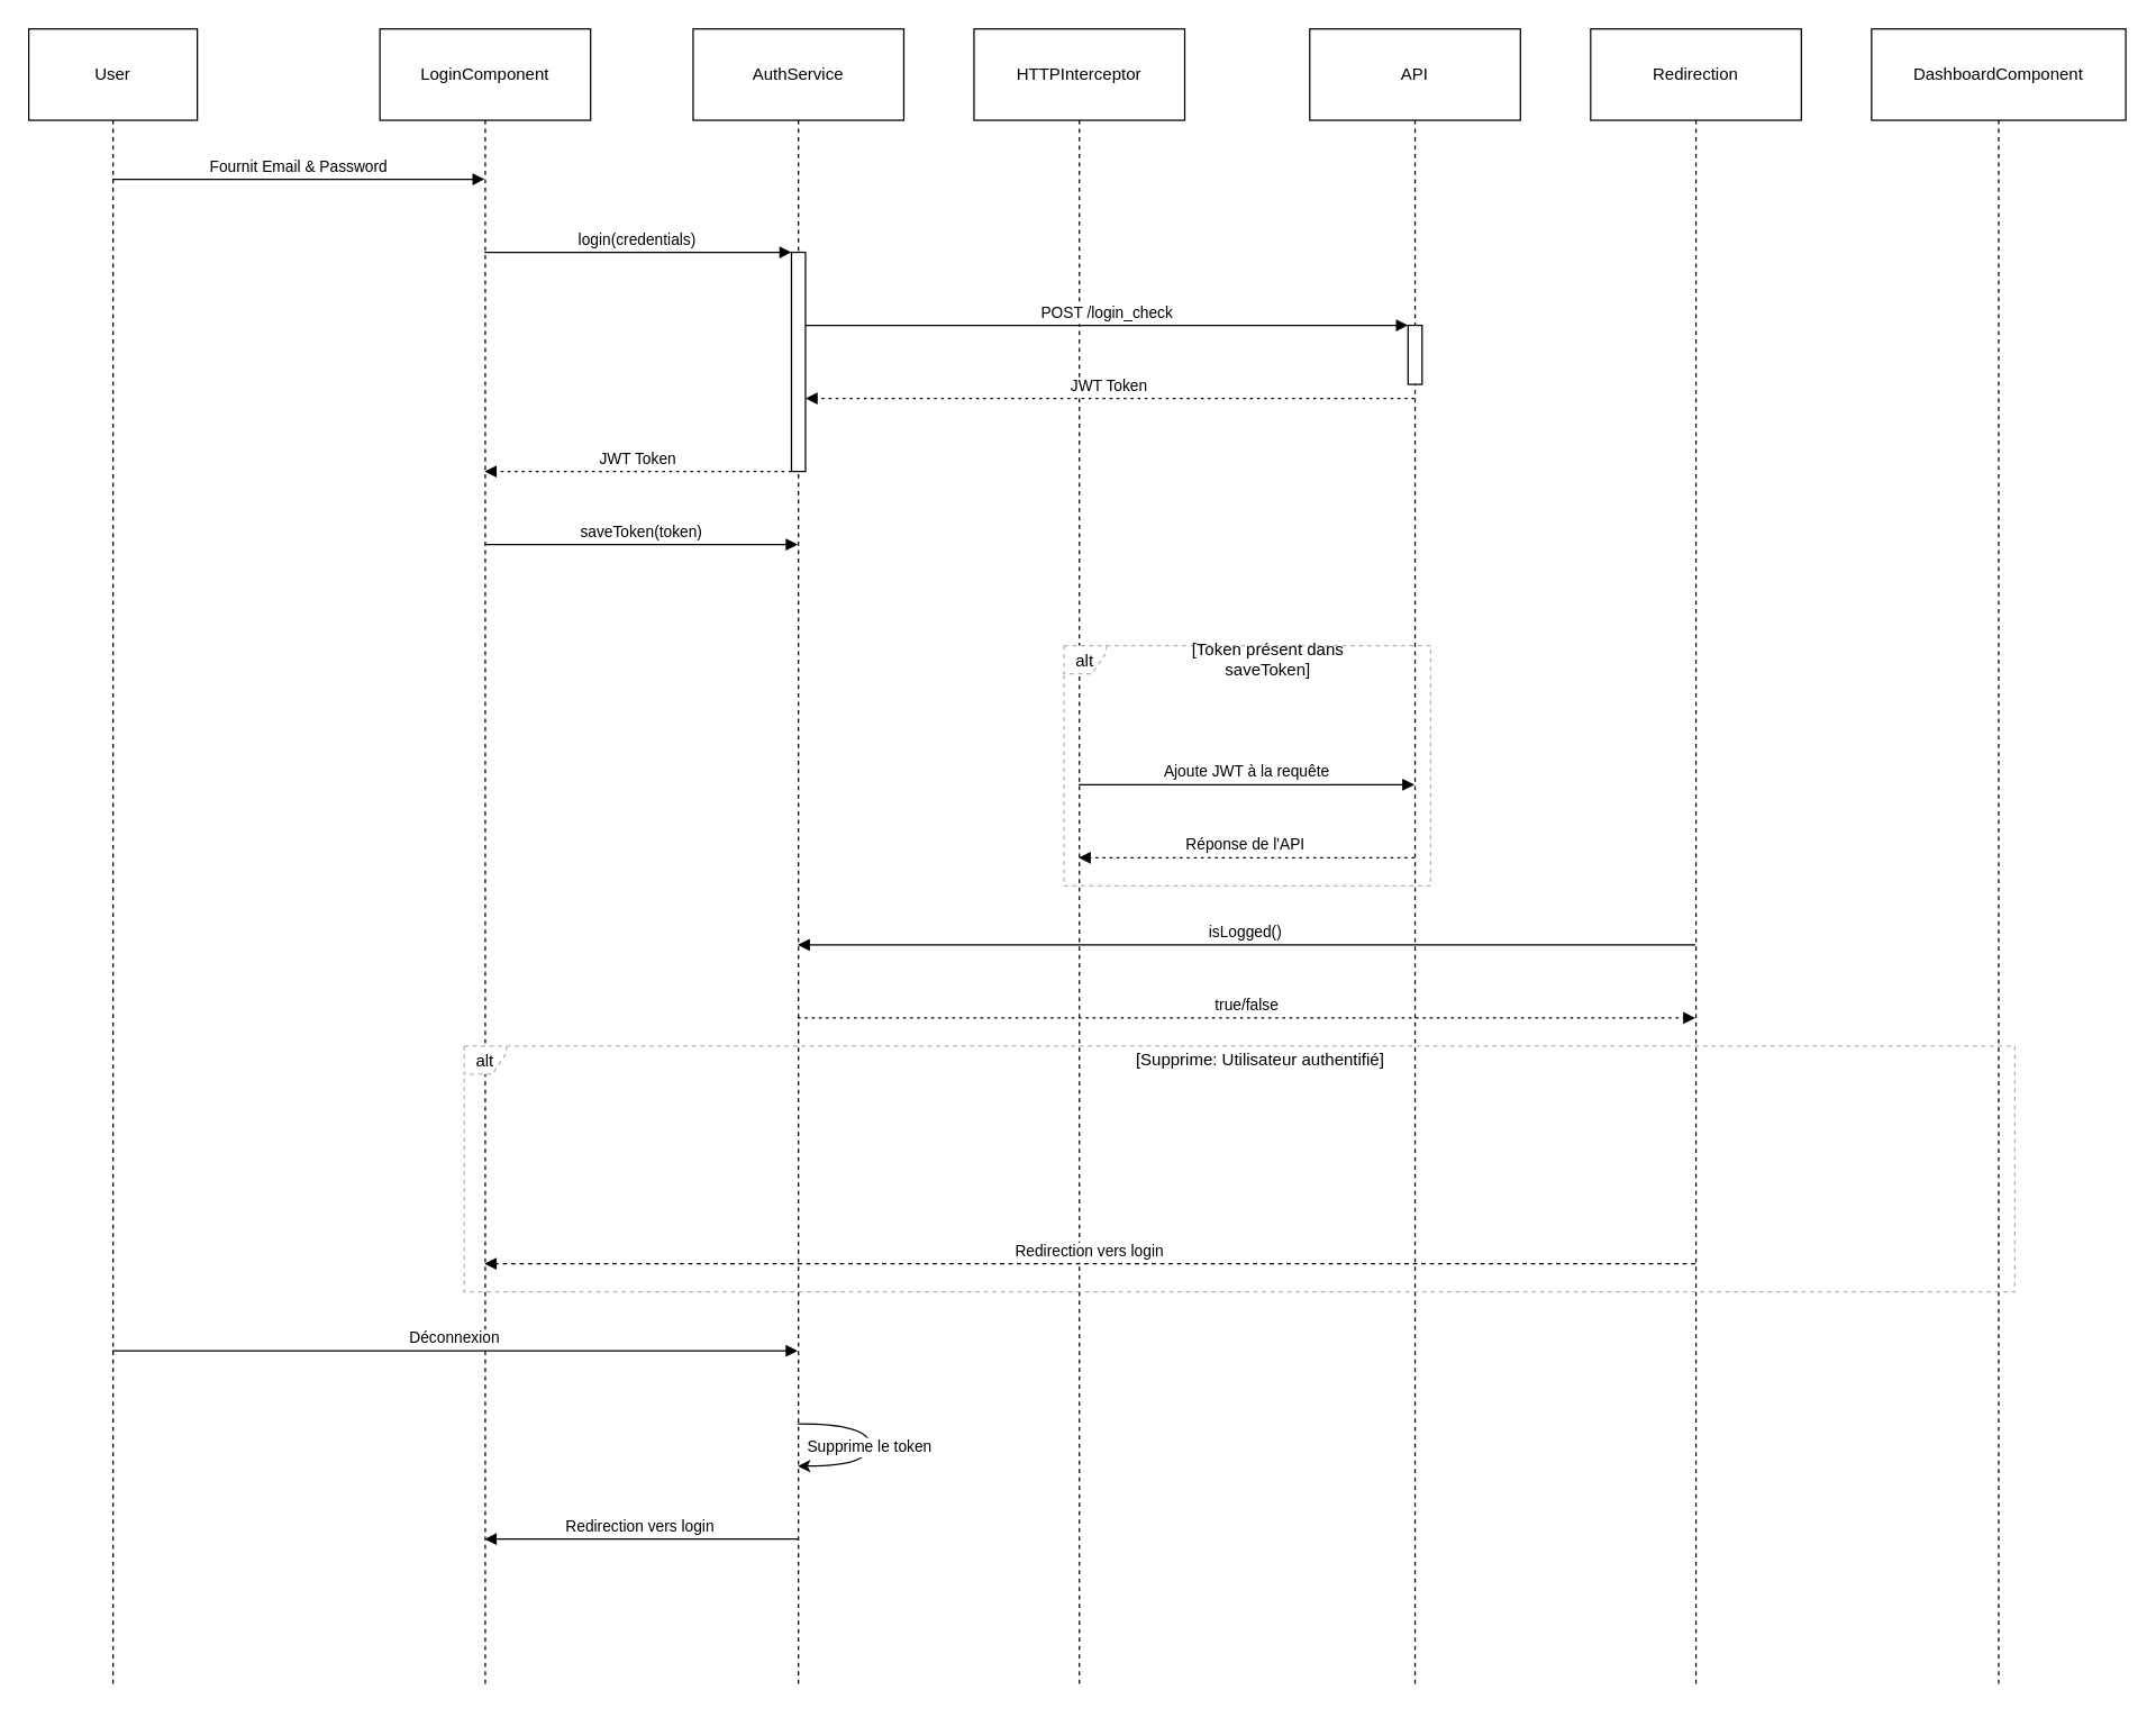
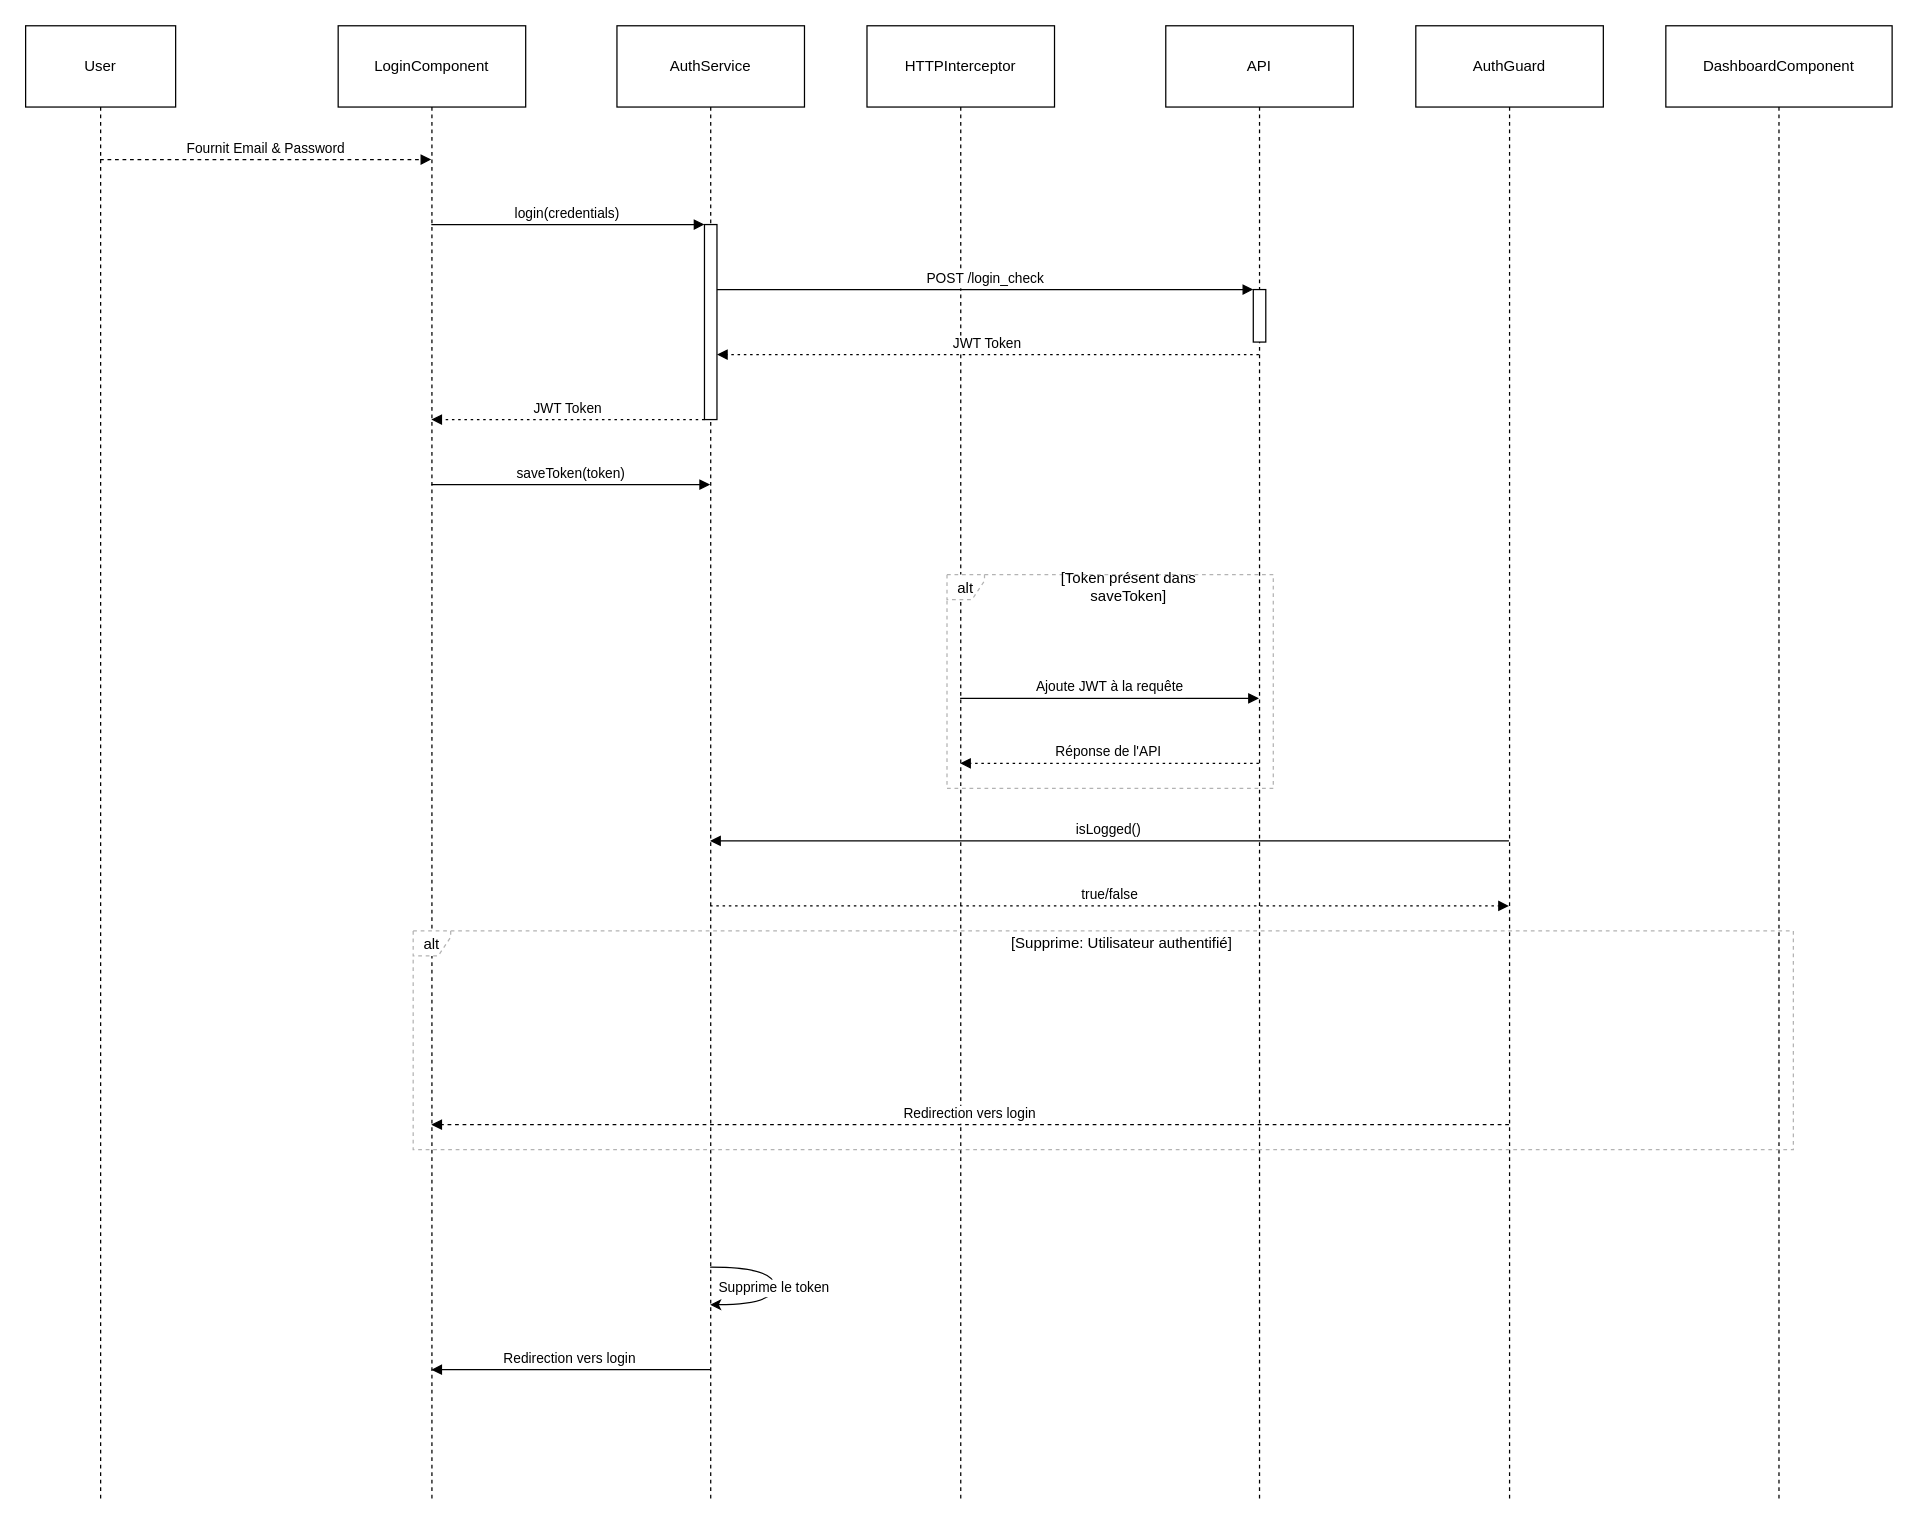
  <mxCell id="0" />
  <mxCell id="1" parent="0" />
  <mxCell id="2" value="User" style="shape=umlLifeline;perimeter=lifelinePerimeter;whiteSpace=wrap;container=1;dropTarget=0;collapsible=0;recursiveResize=0;outlineConnect=0;portConstraint=eastwest;newEdgeStyle={&quot;edgeStyle&quot;:&quot;elbowEdgeStyle&quot;,&quot;elbow&quot;:&quot;vertical&quot;,&quot;curved&quot;:0,&quot;rounded&quot;:0};size=65;" vertex="1" parent="1"><mxGeometry x="20" y="20" width="120" height="1180" as="geometry" /></mxCell>
  <mxCell id="3" value="LoginComponent" style="shape=umlLifeline;perimeter=lifelinePerimeter;whiteSpace=wrap;container=1;dropTarget=0;collapsible=0;recursiveResize=0;outlineConnect=0;portConstraint=eastwest;newEdgeStyle={&quot;edgeStyle&quot;:&quot;elbowEdgeStyle&quot;,&quot;elbow&quot;:&quot;vertical&quot;,&quot;curved&quot;:0,&quot;rounded&quot;:0};size=65;" vertex="1" parent="1"><mxGeometry x="270" y="20" width="150" height="1180" as="geometry" /></mxCell>
  <mxCell id="4" value="AuthService" style="shape=umlLifeline;perimeter=lifelinePerimeter;whiteSpace=wrap;container=1;dropTarget=0;collapsible=0;recursiveResize=0;outlineConnect=0;portConstraint=eastwest;newEdgeStyle={&quot;edgeStyle&quot;:&quot;elbowEdgeStyle&quot;,&quot;elbow&quot;:&quot;vertical&quot;,&quot;curved&quot;:0,&quot;rounded&quot;:0};size=65;" vertex="1" parent="1"><mxGeometry x="493" y="20" width="150" height="1180" as="geometry" /></mxCell>
  <mxCell id="5" value="" style="points=[];perimeter=orthogonalPerimeter;outlineConnect=0;targetShapes=umlLifeline;portConstraint=eastwest;newEdgeStyle={&quot;edgeStyle&quot;:&quot;elbowEdgeStyle&quot;,&quot;elbow&quot;:&quot;vertical&quot;,&quot;curved&quot;:0,&quot;rounded&quot;:0}" vertex="1" parent="4"><mxGeometry x="70" y="159" width="10" height="156" as="geometry" /></mxCell>
  <mxCell id="6" value="HTTPInterceptor" style="shape=umlLifeline;perimeter=lifelinePerimeter;whiteSpace=wrap;container=1;dropTarget=0;collapsible=0;recursiveResize=0;outlineConnect=0;portConstraint=eastwest;newEdgeStyle={&quot;edgeStyle&quot;:&quot;elbowEdgeStyle&quot;,&quot;elbow&quot;:&quot;vertical&quot;,&quot;curved&quot;:0,&quot;rounded&quot;:0};size=65;" vertex="1" parent="1"><mxGeometry x="693" y="20" width="150" height="1180" as="geometry" /></mxCell>
  <mxCell id="7" value="API" style="shape=umlLifeline;perimeter=lifelinePerimeter;whiteSpace=wrap;container=1;dropTarget=0;collapsible=0;recursiveResize=0;outlineConnect=0;portConstraint=eastwest;newEdgeStyle={&quot;edgeStyle&quot;:&quot;elbowEdgeStyle&quot;,&quot;elbow&quot;:&quot;vertical&quot;,&quot;curved&quot;:0,&quot;rounded&quot;:0};size=65;" vertex="1" parent="1"><mxGeometry x="932" y="20" width="150" height="1180" as="geometry" /></mxCell>
  <mxCell id="8" value="" style="points=[];perimeter=orthogonalPerimeter;outlineConnect=0;targetShapes=umlLifeline;portConstraint=eastwest;newEdgeStyle={&quot;edgeStyle&quot;:&quot;elbowEdgeStyle&quot;,&quot;elbow&quot;:&quot;vertical&quot;,&quot;curved&quot;:0,&quot;rounded&quot;:0}" vertex="1" parent="7"><mxGeometry x="70" y="211" width="10" height="42" as="geometry" /></mxCell>
- <mxCell id="9" value="Redirection" style="shape=umlLifeline;perimeter=lifelinePerimeter;whiteSpace=wrap;container=1;dropTarget=0;collapsible=0;recursiveResize=0;outlineConnect=0;portConstraint=eastwest;newEdgeStyle={&quot;edgeStyle&quot;:&quot;elbowEdgeStyle&quot;,&quot;elbow&quot;:&quot;vertical&quot;,&quot;curved&quot;:0,&quot;rounded&quot;:0};size=65;" vertex="1" parent="1"><mxGeometry x="1132" y="20" width="150" height="1180" as="geometry" /></mxCell>
+ <mxCell id="9" value="AuthGuard" style="shape=umlLifeline;perimeter=lifelinePerimeter;whiteSpace=wrap;container=1;dropTarget=0;collapsible=0;recursiveResize=0;outlineConnect=0;portConstraint=eastwest;newEdgeStyle={&quot;edgeStyle&quot;:&quot;elbowEdgeStyle&quot;,&quot;elbow&quot;:&quot;vertical&quot;,&quot;curved&quot;:0,&quot;rounded&quot;:0};size=65;" vertex="1" parent="1"><mxGeometry x="1132" y="20" width="150" height="1180" as="geometry" /></mxCell>
  <mxCell id="10" value="DashboardComponent" style="shape=umlLifeline;perimeter=lifelinePerimeter;whiteSpace=wrap;container=1;dropTarget=0;collapsible=0;recursiveResize=0;outlineConnect=0;portConstraint=eastwest;newEdgeStyle={&quot;edgeStyle&quot;:&quot;elbowEdgeStyle&quot;,&quot;elbow&quot;:&quot;vertical&quot;,&quot;curved&quot;:0,&quot;rounded&quot;:0};size=65;" vertex="1" parent="1"><mxGeometry x="1332" y="20" width="181" height="1180" as="geometry" /></mxCell>
  <mxCell id="11" value="alt" style="shape=umlFrame;dashed=1;pointerEvents=0;dropTarget=0;strokeColor=#B3B3B3;height=20;width=30" vertex="1" parent="1"><mxGeometry x="757" y="459" width="261" height="171" as="geometry" /></mxCell>
  <mxCell id="12" value="[Token présent dans&#10;saveToken]" style="text;strokeColor=none;fillColor=none;align=center;verticalAlign=middle;whiteSpace=wrap;" vertex="1" parent="11"><mxGeometry x="30" width="231" height="20" as="geometry" /></mxCell>
  <mxCell id="13" value="alt" style="shape=umlFrame;dashed=1;pointerEvents=0;dropTarget=0;strokeColor=#B3B3B3;height=20;width=30" vertex="1" parent="1"><mxGeometry x="330" y="744" width="1104" height="175" as="geometry" /></mxCell>
  <mxCell id="14" value="[Supprime: Utilisateur authentifié]" style="text;strokeColor=none;fillColor=none;align=center;verticalAlign=middle;whiteSpace=wrap;" vertex="1" parent="13"><mxGeometry x="30" width="1074" height="20" as="geometry" /></mxCell>
  <mxCell id="15" value="" style="shape=line;dashed=1;whiteSpace=wrap;verticalAlign=top;labelPosition=center;verticalLabelPosition=middle;align=center;strokeColor=#B3B3B3;" vertex="1" parent="13"><mxGeometry y="103" width="1104" as="geometry" /></mxCell>
- <mxCell id="16" value="Fournit Email &amp; Password" style="verticalAlign=bottom;endArrow=block;edgeStyle=elbowEdgeStyle;elbow=vertical;curved=0;rounded=0;" edge="1" parent="1" source="2" target="3"><mxGeometry relative="1" as="geometry"><Array as="points"><mxPoint x="227" y="127" /></Array></mxGeometry></mxCell>
+ <mxCell id="16" value="Fournit Email &amp; Password" style="verticalAlign=bottom;endArrow=block;edgeStyle=elbowEdgeStyle;elbow=vertical;curved=0;rounded=0;dashed=1;" edge="1" parent="1" source="2" target="3"><mxGeometry relative="1" as="geometry"><Array as="points"><mxPoint x="227" y="127" /></Array></mxGeometry></mxCell>
  <mxCell id="17" value="login(credentials)" style="verticalAlign=bottom;endArrow=block;edgeStyle=elbowEdgeStyle;elbow=vertical;curved=0;rounded=0;" edge="1" parent="1" source="3" target="5"><mxGeometry relative="1" as="geometry"><Array as="points"><mxPoint x="465" y="179" /></Array></mxGeometry></mxCell>
  <mxCell id="18" value="POST /login_check" style="verticalAlign=bottom;endArrow=block;edgeStyle=elbowEdgeStyle;elbow=vertical;curved=0;rounded=0;" edge="1" parent="1" source="5" target="8"><mxGeometry relative="1" as="geometry"><Array as="points"><mxPoint x="796" y="231" /></Array></mxGeometry></mxCell>
  <mxCell id="19" value="JWT Token" style="verticalAlign=bottom;endArrow=block;edgeStyle=elbowEdgeStyle;elbow=vertical;curved=0;rounded=0;dashed=1;dashPattern=2 3;" edge="1" parent="1" source="7" target="5"><mxGeometry relative="1" as="geometry"><Array as="points"><mxPoint x="799" y="283" /></Array></mxGeometry></mxCell>
  <mxCell id="20" value="JWT Token" style="verticalAlign=bottom;endArrow=block;edgeStyle=elbowEdgeStyle;elbow=vertical;curved=0;rounded=0;dashed=1;dashPattern=2 3;" edge="1" parent="1" source="5" target="3"><mxGeometry relative="1" as="geometry"><Array as="points"><mxPoint x="468" y="335" /></Array></mxGeometry></mxCell>
  <mxCell id="21" value="saveToken(token)" style="verticalAlign=bottom;endArrow=block;edgeStyle=elbowEdgeStyle;elbow=vertical;curved=0;rounded=0;" edge="1" parent="1" source="3" target="4"><mxGeometry relative="1" as="geometry"><Array as="points"><mxPoint x="467" y="387" /></Array></mxGeometry></mxCell>
  <mxCell id="22" value="Ajoute JWT à la requête" style="verticalAlign=bottom;endArrow=block;edgeStyle=elbowEdgeStyle;elbow=vertical;curved=0;rounded=0;" edge="1" parent="1" source="6" target="7"><mxGeometry relative="1" as="geometry"><Array as="points"><mxPoint x="896" y="558" /></Array></mxGeometry></mxCell>
  <mxCell id="23" value="Réponse de l'API" style="verticalAlign=bottom;endArrow=block;edgeStyle=elbowEdgeStyle;elbow=vertical;curved=0;rounded=0;dashed=1;dashPattern=2 3;" edge="1" parent="1" source="7" target="6"><mxGeometry relative="1" as="geometry"><Array as="points"><mxPoint x="899" y="610" /></Array></mxGeometry></mxCell>
  <mxCell id="24" value="isLogged()" style="verticalAlign=bottom;endArrow=block;edgeStyle=elbowEdgeStyle;elbow=vertical;curved=0;rounded=0;" edge="1" parent="1" source="9" target="4"><mxGeometry relative="1" as="geometry"><Array as="points"><mxPoint x="899" y="672" /></Array></mxGeometry></mxCell>
  <mxCell id="25" value="true/false" style="verticalAlign=bottom;endArrow=block;edgeStyle=elbowEdgeStyle;elbow=vertical;curved=0;rounded=0;dashed=1;dashPattern=2 3;" edge="1" parent="1" source="4" target="9"><mxGeometry relative="1" as="geometry"><Array as="points"><mxPoint x="896" y="724" /></Array></mxGeometry></mxCell>
  <mxCell id="26" value="Redirection vers login" style="verticalAlign=bottom;endArrow=block;edgeStyle=elbowEdgeStyle;elbow=vertical;curved=0;rounded=0;dashed=1;" edge="1" parent="1" source="9" target="3"><mxGeometry relative="1" as="geometry"><Array as="points"><mxPoint x="790" y="899" /></Array></mxGeometry></mxCell>
- <mxCell id="27" value="Déconnexion" style="verticalAlign=bottom;endArrow=block;edgeStyle=elbowEdgeStyle;elbow=vertical;curved=0;rounded=0;" edge="1" parent="1" source="2" target="4"><mxGeometry relative="1" as="geometry"><Array as="points"><mxPoint x="340" y="961" /></Array></mxGeometry></mxCell>
  <mxCell id="28" value="Supprime le token" style="curved=1;rounded=0;" edge="1" parent="1" source="4" target="4"><mxGeometry relative="1" as="geometry"><Array as="points"><mxPoint x="619" y="1013" /><mxPoint x="619" y="1043" /></Array></mxGeometry></mxCell>
  <mxCell id="29" value="Redirection vers login" style="verticalAlign=bottom;endArrow=block;edgeStyle=elbowEdgeStyle;elbow=vertical;curved=0;rounded=0;" edge="1" parent="1" source="4" target="3"><mxGeometry relative="1" as="geometry"><Array as="points"><mxPoint x="470" y="1095" /></Array></mxGeometry></mxCell>
